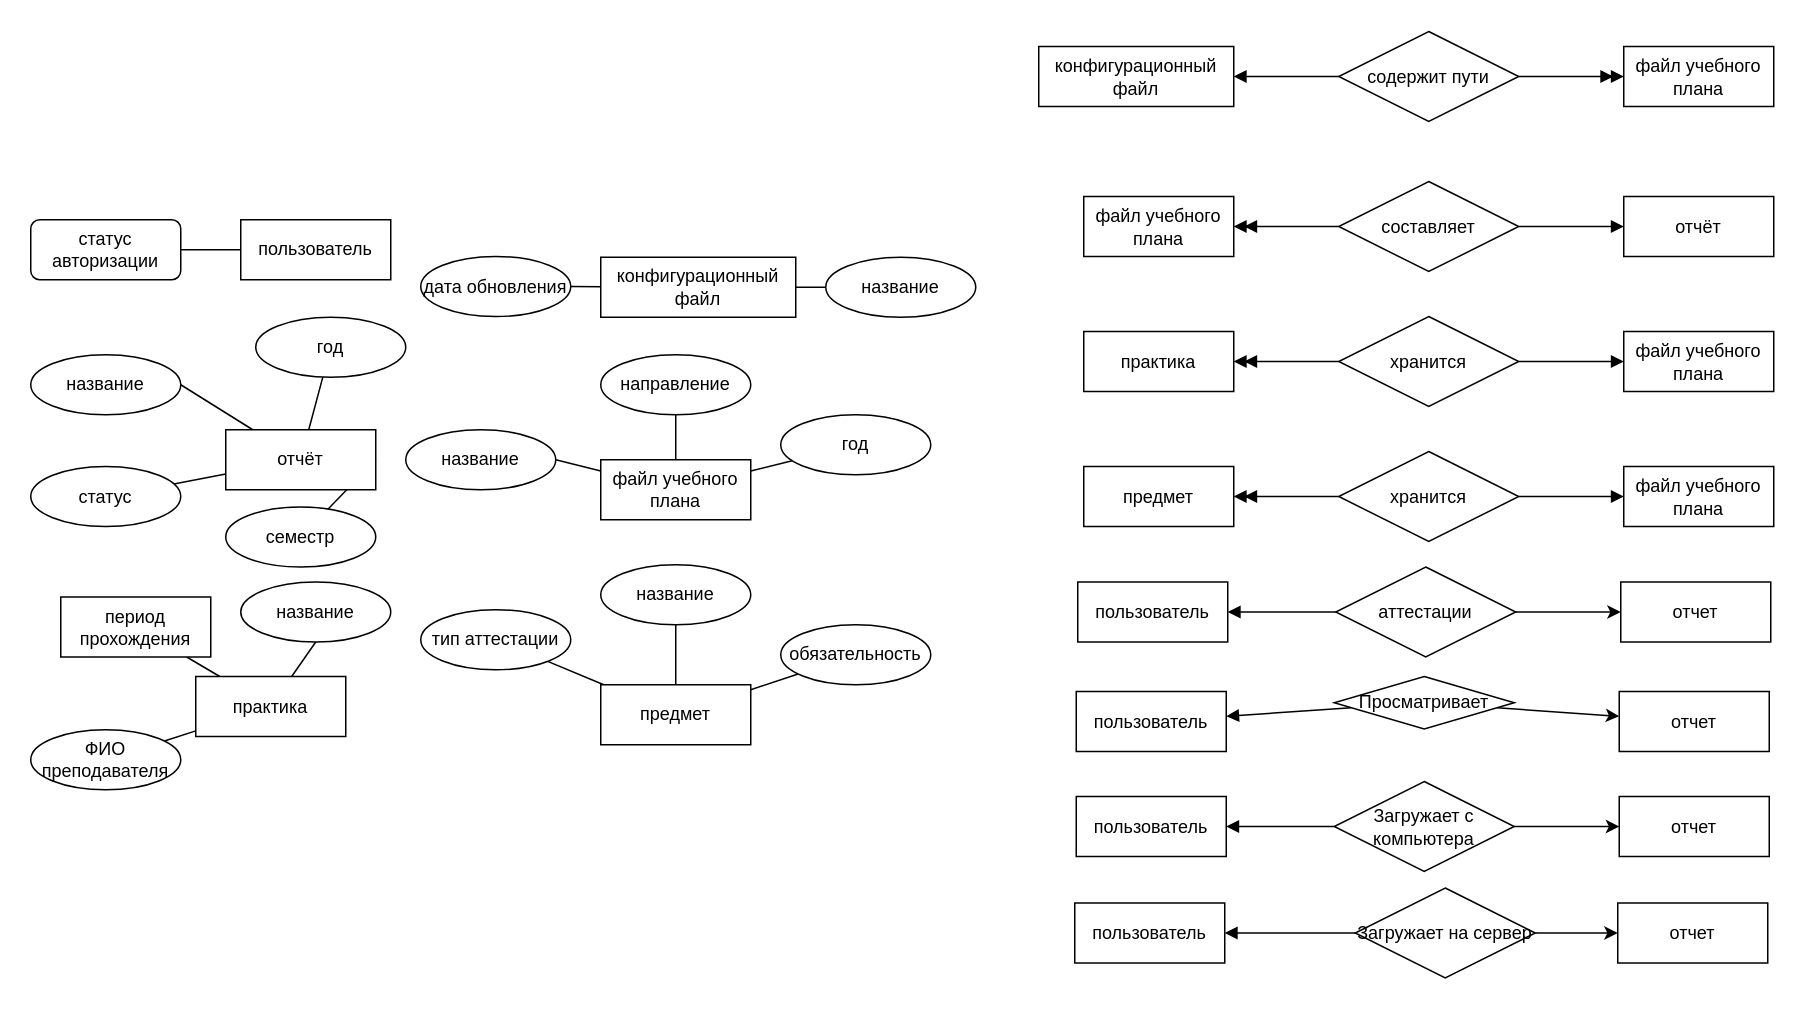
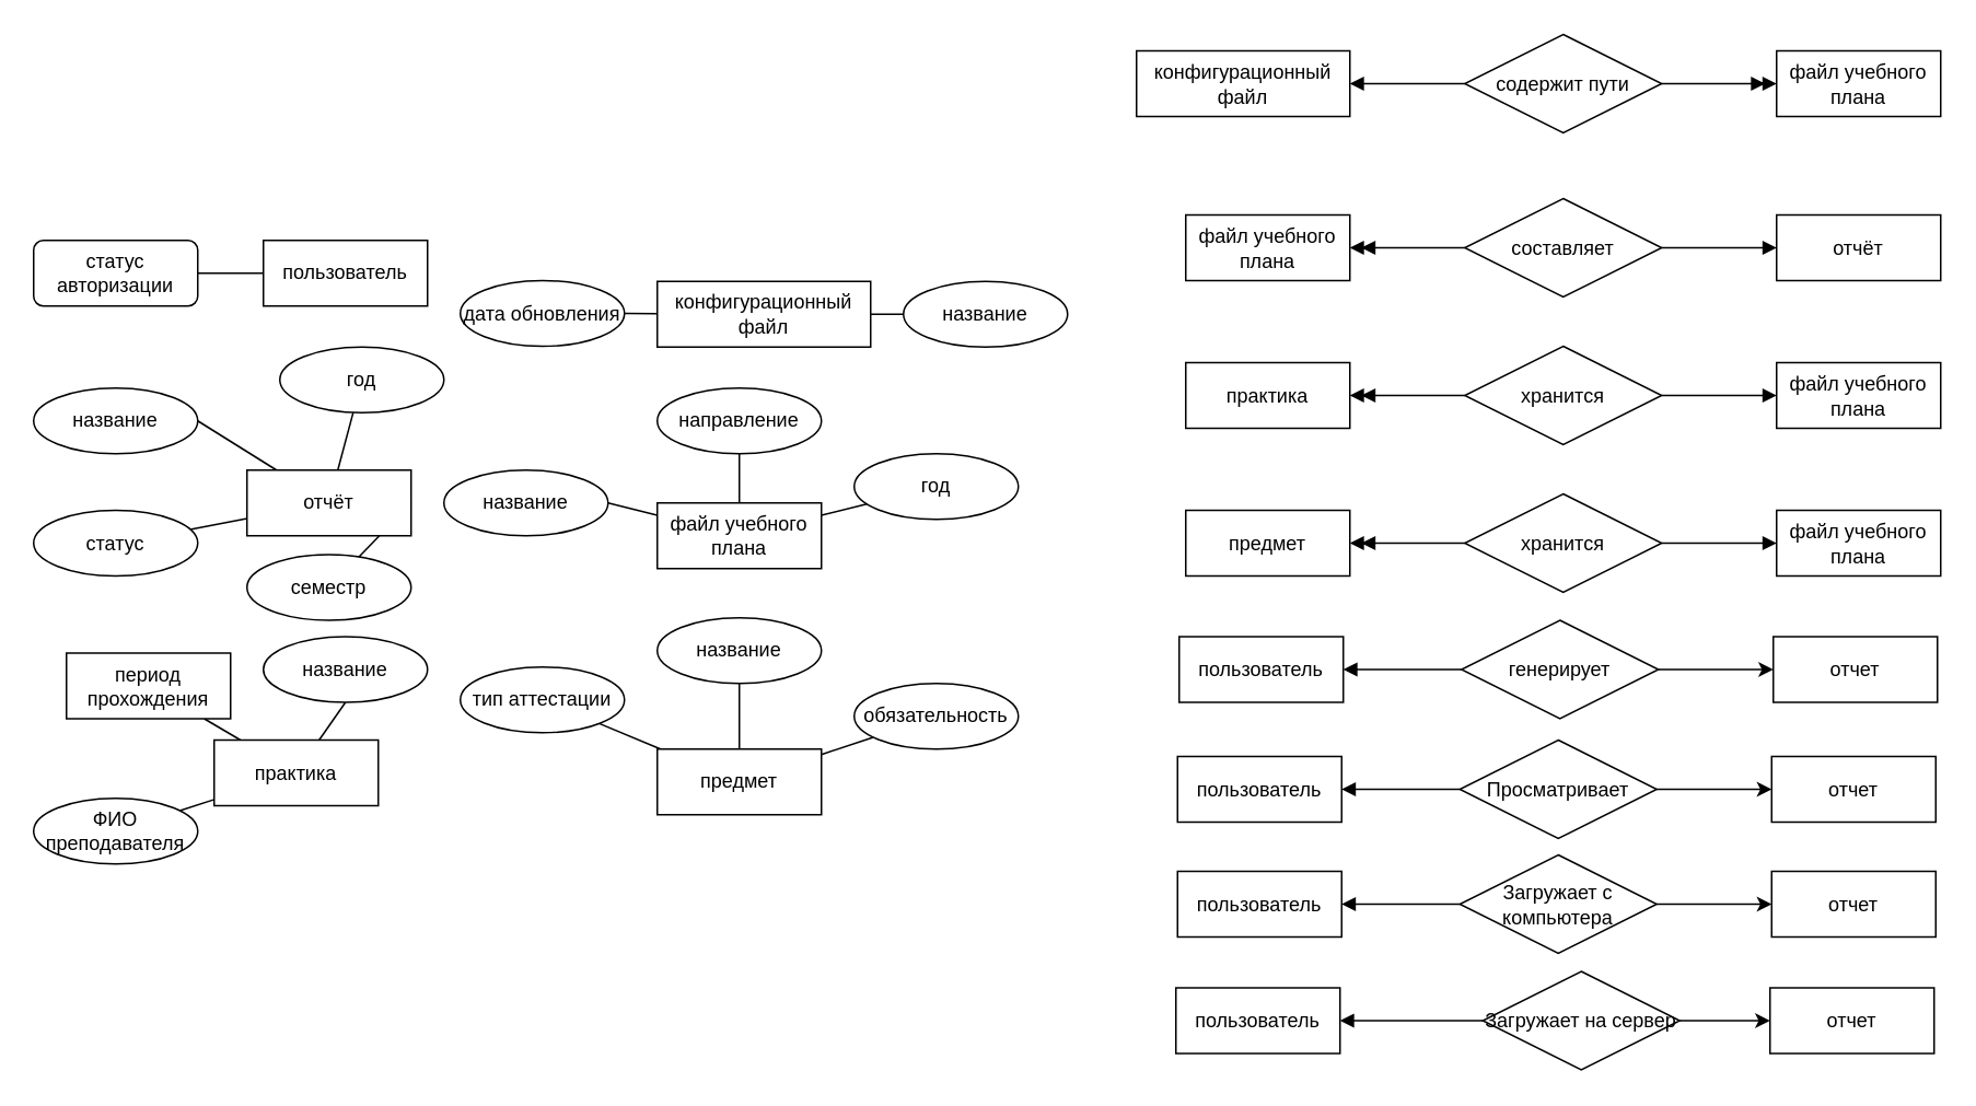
  <mxCell id="0" />
  <mxCell id="1" parent="0" />
  <mxCell id="2" style="edgeStyle=none;rounded=0;orthogonalLoop=1;jettySize=auto;html=1;endArrow=none;endFill=0;" edge="1" parent="1" source="3" target="33"><mxGeometry relative="1" as="geometry" /></mxCell>
  <mxCell id="3" value="пользователь" style="whiteSpace=wrap;html=1;align=center;" vertex="1" parent="1"><mxGeometry x="160" y="146" width="100" height="40" as="geometry" /></mxCell>
  <mxCell id="4" style="rounded=0;orthogonalLoop=1;jettySize=auto;html=1;endArrow=none;endFill=0;" edge="1" parent="1" source="8" target="24"><mxGeometry relative="1" as="geometry" /></mxCell>
  <mxCell id="5" style="rounded=0;orthogonalLoop=1;jettySize=auto;html=1;exitX=1;exitY=0.5;exitDx=0;exitDy=0;endArrow=none;endFill=0;" edge="1" parent="1" source="8" target="25"><mxGeometry relative="1" as="geometry" /></mxCell>
  <mxCell id="6" style="edgeStyle=none;rounded=0;orthogonalLoop=1;jettySize=auto;html=1;entryX=1;entryY=0.5;entryDx=0;entryDy=0;endArrow=none;endFill=0;" edge="1" parent="1" source="8" target="26"><mxGeometry relative="1" as="geometry" /></mxCell>
  <mxCell id="7" style="edgeStyle=none;rounded=0;orthogonalLoop=1;jettySize=auto;html=1;endArrow=none;endFill=0;" edge="1" parent="1" source="8" target="27"><mxGeometry relative="1" as="geometry" /></mxCell>
  <mxCell id="8" value="отчёт" style="whiteSpace=wrap;html=1;align=center;" vertex="1" parent="1"><mxGeometry x="150" y="286" width="100" height="40" as="geometry" /></mxCell>
  <mxCell id="9" style="edgeStyle=none;rounded=0;orthogonalLoop=1;jettySize=auto;html=1;entryX=1;entryY=0.5;entryDx=0;entryDy=0;endArrow=none;endFill=0;" edge="1" parent="1" source="12" target="29"><mxGeometry relative="1" as="geometry" /></mxCell>
  <mxCell id="10" style="edgeStyle=none;rounded=0;orthogonalLoop=1;jettySize=auto;html=1;endArrow=none;endFill=0;" edge="1" parent="1" source="12" target="28"><mxGeometry relative="1" as="geometry" /></mxCell>
  <mxCell id="11" style="edgeStyle=none;rounded=0;orthogonalLoop=1;jettySize=auto;html=1;endArrow=none;endFill=0;" edge="1" parent="1" source="12" target="30"><mxGeometry relative="1" as="geometry" /></mxCell>
  <mxCell id="12" value="файл учебного плана" style="whiteSpace=wrap;html=1;align=center;" vertex="1" parent="1"><mxGeometry x="400" y="306" width="100" height="40" as="geometry" /></mxCell>
  <mxCell id="13" style="edgeStyle=none;rounded=0;orthogonalLoop=1;jettySize=auto;html=1;endArrow=none;endFill=0;" edge="1" parent="1" source="15" target="31"><mxGeometry relative="1" as="geometry" /></mxCell>
  <mxCell id="14" style="edgeStyle=none;rounded=0;orthogonalLoop=1;jettySize=auto;html=1;entryX=1;entryY=0.5;entryDx=0;entryDy=0;endArrow=none;endFill=0;" edge="1" parent="1" source="15" target="32"><mxGeometry relative="1" as="geometry" /></mxCell>
  <mxCell id="15" value="конфигурационный файл" style="whiteSpace=wrap;html=1;align=center;" vertex="1" parent="1"><mxGeometry x="400" y="171" width="130" height="40" as="geometry" /></mxCell>
  <mxCell id="16" style="edgeStyle=none;rounded=0;orthogonalLoop=1;jettySize=auto;html=1;endArrow=none;endFill=0;" edge="1" parent="1" source="19" target="36"><mxGeometry relative="1" as="geometry" /></mxCell>
  <mxCell id="17" style="edgeStyle=none;rounded=0;orthogonalLoop=1;jettySize=auto;html=1;entryX=0.5;entryY=1;entryDx=0;entryDy=0;endArrow=none;endFill=0;" edge="1" parent="1" source="19" target="34"><mxGeometry relative="1" as="geometry" /></mxCell>
  <mxCell id="18" style="edgeStyle=none;rounded=0;orthogonalLoop=1;jettySize=auto;html=1;endArrow=none;endFill=0;" edge="1" parent="1" source="19" target="35"><mxGeometry relative="1" as="geometry" /></mxCell>
  <mxCell id="19" value="практика" style="whiteSpace=wrap;html=1;align=center;" vertex="1" parent="1"><mxGeometry x="130" y="450.5" width="100" height="40" as="geometry" /></mxCell>
  <mxCell id="20" style="edgeStyle=none;rounded=0;orthogonalLoop=1;jettySize=auto;html=1;endArrow=none;endFill=0;" edge="1" parent="1" source="23" target="38"><mxGeometry relative="1" as="geometry" /></mxCell>
  <mxCell id="21" style="edgeStyle=none;rounded=0;orthogonalLoop=1;jettySize=auto;html=1;endArrow=none;endFill=0;" edge="1" parent="1" source="23" target="37"><mxGeometry relative="1" as="geometry" /></mxCell>
  <mxCell id="22" style="edgeStyle=none;rounded=0;orthogonalLoop=1;jettySize=auto;html=1;endArrow=none;endFill=0;" edge="1" parent="1" source="23" target="39"><mxGeometry relative="1" as="geometry" /></mxCell>
  <mxCell id="23" value="предмет" style="whiteSpace=wrap;html=1;align=center;" vertex="1" parent="1"><mxGeometry x="400" y="456" width="100" height="40" as="geometry" /></mxCell>
  <mxCell id="24" value="год" style="ellipse;whiteSpace=wrap;html=1;align=center;" vertex="1" parent="1"><mxGeometry x="170" y="211" width="100" height="40" as="geometry" /></mxCell>
  <mxCell id="25" value="семестр" style="ellipse;whiteSpace=wrap;html=1;align=center;" vertex="1" parent="1"><mxGeometry x="150" y="337.5" width="100" height="40" as="geometry" /></mxCell>
  <mxCell id="26" value="название" style="ellipse;whiteSpace=wrap;html=1;align=center;" vertex="1" parent="1"><mxGeometry x="20" y="236" width="100" height="40" as="geometry" /></mxCell>
  <mxCell id="27" value="статус" style="ellipse;whiteSpace=wrap;html=1;align=center;" vertex="1" parent="1"><mxGeometry x="20" y="310.5" width="100" height="40" as="geometry" /></mxCell>
  <mxCell id="28" value="направление" style="ellipse;whiteSpace=wrap;html=1;align=center;" vertex="1" parent="1"><mxGeometry x="400" y="236" width="100" height="40" as="geometry" /></mxCell>
  <mxCell id="29" value="название" style="ellipse;whiteSpace=wrap;html=1;align=center;" vertex="1" parent="1"><mxGeometry x="270" y="286" width="100" height="40" as="geometry" /></mxCell>
  <mxCell id="30" value="год" style="ellipse;whiteSpace=wrap;html=1;align=center;" vertex="1" parent="1"><mxGeometry x="520" y="276" width="100" height="40" as="geometry" /></mxCell>
  <mxCell id="31" value="название" style="ellipse;whiteSpace=wrap;html=1;align=center;" vertex="1" parent="1"><mxGeometry x="550" y="171" width="100" height="40" as="geometry" /></mxCell>
  <mxCell id="32" value="дата обновления" style="ellipse;whiteSpace=wrap;html=1;align=center;" vertex="1" parent="1"><mxGeometry x="280" y="170.5" width="100" height="40" as="geometry" /></mxCell>
  <mxCell id="33" value="статус авторизации" style="whiteSpace=wrap;html=1;align=center;rounded=1;" vertex="1" parent="1"><mxGeometry x="20" y="146" width="100" height="40" as="geometry" /></mxCell>
  <mxCell id="34" value="название" style="ellipse;whiteSpace=wrap;html=1;align=center;" vertex="1" parent="1"><mxGeometry x="160" y="387.5" width="100" height="40" as="geometry" /></mxCell>
  <mxCell id="35" value="ФИО преподавателя" style="ellipse;whiteSpace=wrap;html=1;align=center;" vertex="1" parent="1"><mxGeometry x="20" y="486" width="100" height="40" as="geometry" /></mxCell>
  <mxCell id="36" value="период прохождения" style="whiteSpace=wrap;html=1;align=center;rounded=0;" vertex="1" parent="1"><mxGeometry x="40" y="397.5" width="100" height="40" as="geometry" /></mxCell>
  <mxCell id="37" value="тип аттестации" style="ellipse;whiteSpace=wrap;html=1;align=center;" vertex="1" parent="1"><mxGeometry x="280" y="406" width="100" height="40" as="geometry" /></mxCell>
  <mxCell id="38" value="название" style="ellipse;whiteSpace=wrap;html=1;align=center;" vertex="1" parent="1"><mxGeometry x="400" y="376" width="100" height="40" as="geometry" /></mxCell>
  <mxCell id="39" value="обязательность" style="ellipse;whiteSpace=wrap;html=1;align=center;" vertex="1" parent="1"><mxGeometry x="520" y="416" width="100" height="40" as="geometry" /></mxCell>
  <mxCell id="40" value="конфигурационный файл" style="whiteSpace=wrap;html=1;align=center;" vertex="1" parent="1"><mxGeometry x="692" y="30.5" width="130" height="40" as="geometry" /></mxCell>
  <mxCell id="41" value="" style="edgeStyle=none;rounded=0;orthogonalLoop=1;jettySize=auto;html=1;endArrow=block;endFill=1;" edge="1" parent="1" source="43" target="40"><mxGeometry relative="1" as="geometry" /></mxCell>
  <mxCell id="42" style="edgeStyle=none;rounded=0;orthogonalLoop=1;jettySize=auto;html=1;endArrow=doubleBlock;endFill=1;" edge="1" parent="1" source="43" target="44"><mxGeometry relative="1" as="geometry" /></mxCell>
  <mxCell id="43" value="содержит пути" style="shape=rhombus;perimeter=rhombusPerimeter;whiteSpace=wrap;html=1;align=center;" vertex="1" parent="1"><mxGeometry x="892" y="20.5" width="120" height="60" as="geometry" /></mxCell>
  <mxCell id="44" value="файл учебного плана" style="whiteSpace=wrap;html=1;align=center;" vertex="1" parent="1"><mxGeometry x="1082" y="30.5" width="100" height="40" as="geometry" /></mxCell>
  <mxCell id="45" value="файл учебного плана" style="whiteSpace=wrap;html=1;align=center;" vertex="1" parent="1"><mxGeometry x="722" y="130.5" width="100" height="40" as="geometry" /></mxCell>
  <mxCell id="46" style="edgeStyle=none;rounded=0;orthogonalLoop=1;jettySize=auto;html=1;entryX=1;entryY=0.5;entryDx=0;entryDy=0;endArrow=doubleBlock;endFill=1;" edge="1" parent="1" source="48" target="45"><mxGeometry relative="1" as="geometry" /></mxCell>
  <mxCell id="47" style="edgeStyle=none;rounded=0;orthogonalLoop=1;jettySize=auto;html=1;endArrow=block;endFill=1;" edge="1" parent="1" source="48" target="49"><mxGeometry relative="1" as="geometry" /></mxCell>
  <mxCell id="48" value="составляет" style="shape=rhombus;perimeter=rhombusPerimeter;whiteSpace=wrap;html=1;align=center;" vertex="1" parent="1"><mxGeometry x="892" y="120.5" width="120" height="60" as="geometry" /></mxCell>
  <mxCell id="49" value="отчёт" style="whiteSpace=wrap;html=1;align=center;" vertex="1" parent="1"><mxGeometry x="1082" y="130.5" width="100" height="40" as="geometry" /></mxCell>
  <mxCell id="50" value="практика" style="whiteSpace=wrap;html=1;align=center;" vertex="1" parent="1"><mxGeometry x="722" y="220.5" width="100" height="40" as="geometry" /></mxCell>
  <mxCell id="51" style="edgeStyle=none;rounded=0;orthogonalLoop=1;jettySize=auto;html=1;entryX=1;entryY=0.5;entryDx=0;entryDy=0;endArrow=doubleBlock;endFill=1;" edge="1" parent="1" source="53" target="50"><mxGeometry relative="1" as="geometry" /></mxCell>
  <mxCell id="52" style="edgeStyle=none;rounded=0;orthogonalLoop=1;jettySize=auto;html=1;endArrow=block;endFill=1;" edge="1" parent="1" source="53" target="54"><mxGeometry relative="1" as="geometry" /></mxCell>
  <mxCell id="53" value="хранится" style="shape=rhombus;perimeter=rhombusPerimeter;whiteSpace=wrap;html=1;align=center;" vertex="1" parent="1"><mxGeometry x="892" y="210.5" width="120" height="60" as="geometry" /></mxCell>
  <mxCell id="54" value="файл учебного плана" style="whiteSpace=wrap;html=1;align=center;" vertex="1" parent="1"><mxGeometry x="1082" y="220.5" width="100" height="40" as="geometry" /></mxCell>
  <mxCell id="55" value="предмет" style="whiteSpace=wrap;html=1;align=center;" vertex="1" parent="1"><mxGeometry x="722" y="310.5" width="100" height="40" as="geometry" /></mxCell>
  <mxCell id="56" style="edgeStyle=none;rounded=0;orthogonalLoop=1;jettySize=auto;html=1;endArrow=doubleBlock;endFill=1;" edge="1" parent="1" source="58" target="55"><mxGeometry relative="1" as="geometry" /></mxCell>
  <mxCell id="57" style="edgeStyle=none;rounded=0;orthogonalLoop=1;jettySize=auto;html=1;endArrow=block;endFill=1;" edge="1" parent="1" source="58" target="59"><mxGeometry relative="1" as="geometry" /></mxCell>
  <mxCell id="58" value="хранится" style="shape=rhombus;perimeter=rhombusPerimeter;whiteSpace=wrap;html=1;align=center;" vertex="1" parent="1"><mxGeometry x="892" y="300.5" width="120" height="60" as="geometry" /></mxCell>
  <mxCell id="59" value="файл учебного плана" style="whiteSpace=wrap;html=1;align=center;" vertex="1" parent="1"><mxGeometry x="1082" y="310.5" width="100" height="40" as="geometry" /></mxCell>
  <mxCell id="60" value="пользователь" style="whiteSpace=wrap;html=1;align=center;" vertex="1" parent="1"><mxGeometry x="717" y="460.5" width="100" height="40" as="geometry" /></mxCell>
  <mxCell id="61" value="пользователь" style="whiteSpace=wrap;html=1;align=center;" vertex="1" parent="1"><mxGeometry x="718" y="387.5" width="100" height="40" as="geometry" /></mxCell>
  <mxCell id="62" value="пользователь" style="whiteSpace=wrap;html=1;align=center;" vertex="1" parent="1"><mxGeometry x="716" y="601.5" width="100" height="40" as="geometry" /></mxCell>
  <mxCell id="63" value="пользователь" style="whiteSpace=wrap;html=1;align=center;" vertex="1" parent="1"><mxGeometry x="717" y="530.5" width="100" height="40" as="geometry" /></mxCell>
  <mxCell id="64" value="отчет" style="whiteSpace=wrap;html=1;align=center;" vertex="1" parent="1"><mxGeometry x="1080" y="387.5" width="100" height="40" as="geometry" /></mxCell>
  <mxCell id="65" value="отчет" style="whiteSpace=wrap;html=1;align=center;" vertex="1" parent="1"><mxGeometry x="1078" y="601.5" width="100" height="40" as="geometry" /></mxCell>
  <mxCell id="66" value="отчет" style="whiteSpace=wrap;html=1;align=center;" vertex="1" parent="1"><mxGeometry x="1079" y="530.5" width="100" height="40" as="geometry" /></mxCell>
  <mxCell id="67" value="отчет" style="whiteSpace=wrap;html=1;align=center;" vertex="1" parent="1"><mxGeometry x="1079" y="460.5" width="100" height="40" as="geometry" /></mxCell>
  <mxCell id="68" style="edgeStyle=none;rounded=0;orthogonalLoop=1;jettySize=auto;html=1;endArrow=classic;endFill=1;" edge="1" parent="1" source="70" target="64"><mxGeometry relative="1" as="geometry" /></mxCell>
  <mxCell id="69" style="edgeStyle=none;rounded=0;orthogonalLoop=1;jettySize=auto;html=1;endArrow=block;endFill=1;" edge="1" parent="1" source="70" target="61"><mxGeometry relative="1" as="geometry" /></mxCell>
- <mxCell id="70" value="аттестации" style="shape=rhombus;perimeter=rhombusPerimeter;whiteSpace=wrap;html=1;align=center;" vertex="1" parent="1"><mxGeometry x="890" y="377.5" width="120" height="60" as="geometry" /></mxCell>
+ <mxCell id="70" value="генерирует" style="shape=rhombus;perimeter=rhombusPerimeter;whiteSpace=wrap;html=1;align=center;" vertex="1" parent="1"><mxGeometry x="890" y="377.5" width="120" height="60" as="geometry" /></mxCell>
  <mxCell id="71" style="edgeStyle=none;rounded=0;orthogonalLoop=1;jettySize=auto;html=1;endArrow=classic;endFill=1;" edge="1" parent="1" source="73" target="67"><mxGeometry relative="1" as="geometry" /></mxCell>
  <mxCell id="72" style="edgeStyle=none;rounded=0;orthogonalLoop=1;jettySize=auto;html=1;endArrow=block;endFill=1;" edge="1" parent="1" source="73" target="60"><mxGeometry relative="1" as="geometry" /></mxCell>
- <mxCell id="73" value="Просматривает" style="shape=rhombus;perimeter=rhombusPerimeter;whiteSpace=wrap;html=1;align=center;" vertex="1" parent="1"><mxGeometry x="889" y="450.5" width="120" height="35" as="geometry" /></mxCell>
+ <mxCell id="73" value="Просматривает" style="shape=rhombus;perimeter=rhombusPerimeter;whiteSpace=wrap;html=1;align=center;" vertex="1" parent="1"><mxGeometry x="889" y="450.5" width="120" height="60" as="geometry" /></mxCell>
  <mxCell id="74" style="edgeStyle=none;rounded=0;orthogonalLoop=1;jettySize=auto;html=1;endArrow=classic;endFill=1;" edge="1" parent="1" source="76" target="66"><mxGeometry relative="1" as="geometry" /></mxCell>
  <mxCell id="75" style="edgeStyle=none;rounded=0;orthogonalLoop=1;jettySize=auto;html=1;endArrow=block;endFill=1;" edge="1" parent="1" source="76" target="63"><mxGeometry relative="1" as="geometry" /></mxCell>
  <mxCell id="76" value="Загружает с компьютера" style="shape=rhombus;perimeter=rhombusPerimeter;whiteSpace=wrap;html=1;align=center;" vertex="1" parent="1"><mxGeometry x="889" y="520.5" width="120" height="60" as="geometry" /></mxCell>
  <mxCell id="77" style="edgeStyle=none;rounded=0;orthogonalLoop=1;jettySize=auto;html=1;endArrow=classic;endFill=1;" edge="1" parent="1" source="79" target="65"><mxGeometry relative="1" as="geometry" /></mxCell>
  <mxCell id="78" style="edgeStyle=none;rounded=0;orthogonalLoop=1;jettySize=auto;html=1;endArrow=block;endFill=1;" edge="1" parent="1" source="79" target="62"><mxGeometry relative="1" as="geometry" /></mxCell>
  <mxCell id="79" value="Загружает на сервер" style="shape=rhombus;perimeter=rhombusPerimeter;whiteSpace=wrap;html=1;align=center;" vertex="1" parent="1"><mxGeometry x="903" y="591.5" width="120" height="60" as="geometry" /></mxCell>
